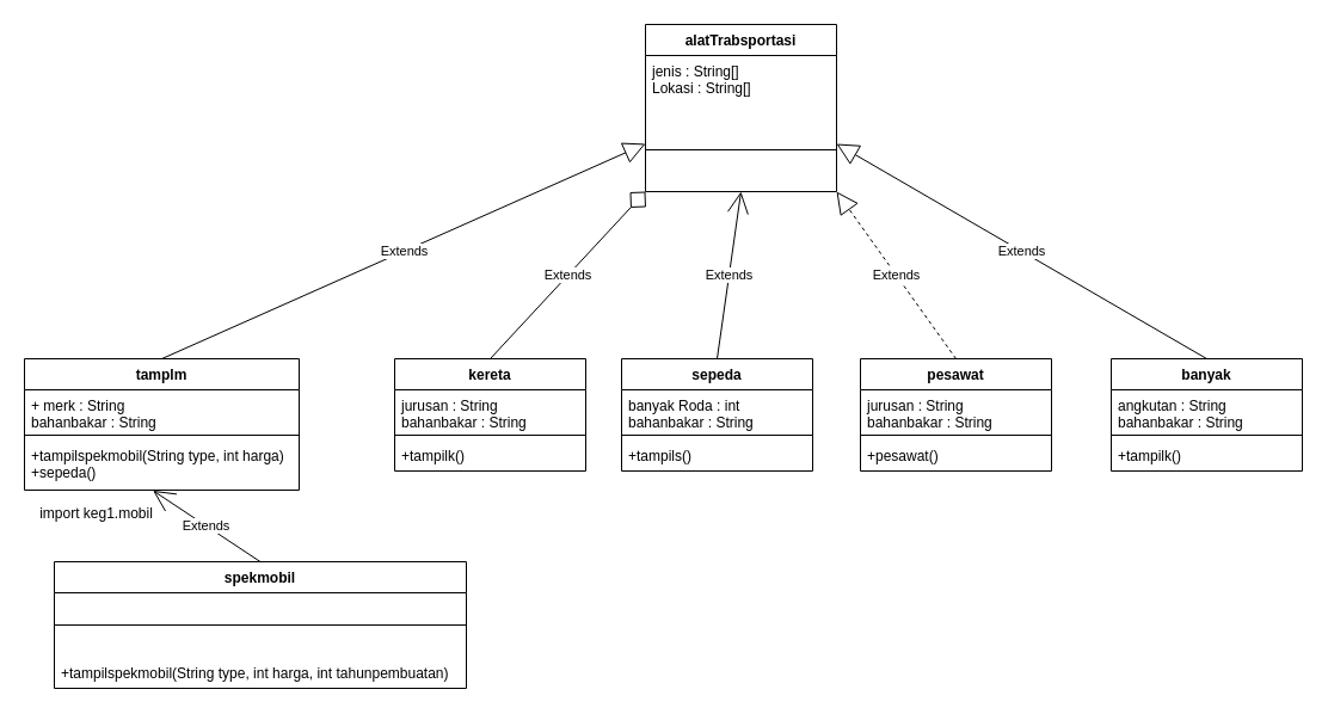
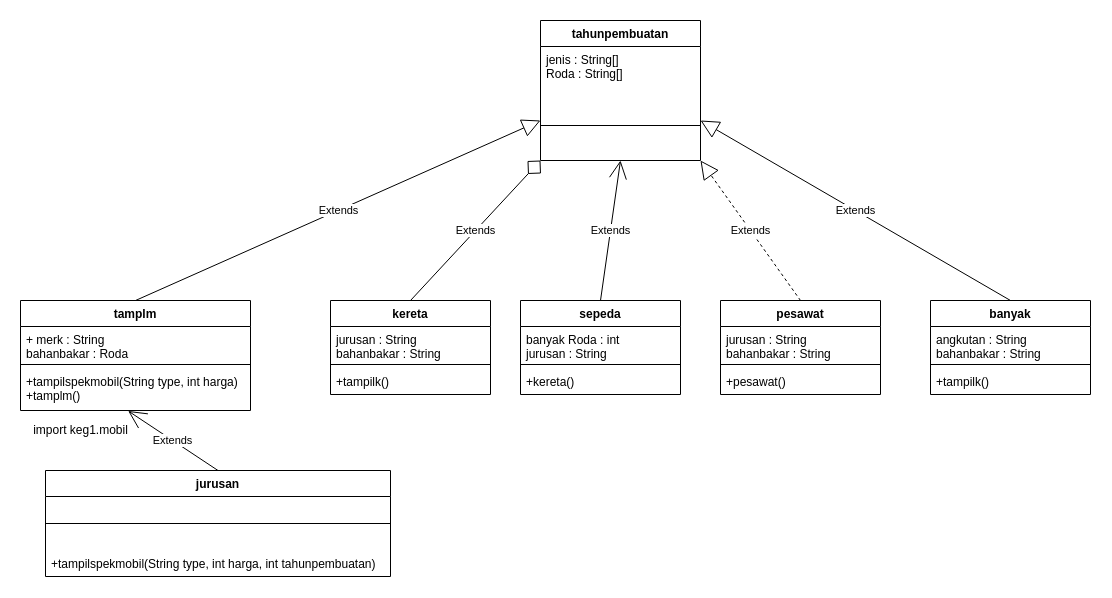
  <mxCell id="0" />
  <mxCell id="1" parent="0" />
- <mxCell id="2" value="alatTrabsportasi" style="swimlane;fontStyle=1;align=center;verticalAlign=top;childLayout=stackLayout;horizontal=1;startSize=26;horizontalStack=0;resizeParent=1;resizeParentMax=0;resizeLast=0;collapsible=1;marginBottom=0;" parent="1" vertex="1"><mxGeometry x="540" y="20" width="160" height="140" as="geometry" /></mxCell>
- <mxCell id="3" value="jenis : String[]&#10;Lokasi : String[]" style="text;strokeColor=none;fillColor=none;align=left;verticalAlign=top;spacingLeft=4;spacingRight=4;overflow=hidden;rotatable=0;points=[[0,0.5],[1,0.5]];portConstraint=eastwest;" parent="2" vertex="1"><mxGeometry y="26" width="160" height="44" as="geometry" /></mxCell>
+ <mxCell id="2" value="tahunpembuatan" style="swimlane;fontStyle=1;align=center;verticalAlign=top;childLayout=stackLayout;horizontal=1;startSize=26;horizontalStack=0;resizeParent=1;resizeParentMax=0;resizeLast=0;collapsible=1;marginBottom=0;" parent="1" vertex="1"><mxGeometry x="540" y="20" width="160" height="140" as="geometry" /></mxCell>
+ <mxCell id="3" value="jenis : String[]&#10;Roda : String[]" style="text;strokeColor=none;fillColor=none;align=left;verticalAlign=top;spacingLeft=4;spacingRight=4;overflow=hidden;rotatable=0;points=[[0,0.5],[1,0.5]];portConstraint=eastwest;" parent="2" vertex="1"><mxGeometry y="26" width="160" height="44" as="geometry" /></mxCell>
  <mxCell id="4" value="" style="line;strokeWidth=1;fillColor=none;align=left;verticalAlign=middle;spacingTop=-1;spacingLeft=3;spacingRight=3;rotatable=0;labelPosition=right;points=[];portConstraint=eastwest;" parent="2" vertex="1"><mxGeometry y="70" width="160" height="70" as="geometry" /></mxCell>
  <mxCell id="5" value="tamplm" style="swimlane;fontStyle=1;align=center;verticalAlign=top;childLayout=stackLayout;horizontal=1;startSize=26;horizontalStack=0;resizeParent=1;resizeParentMax=0;resizeLast=0;collapsible=1;marginBottom=0;" parent="1" vertex="1"><mxGeometry x="20" y="300" width="230" height="110" as="geometry" /></mxCell>
- <mxCell id="6" value="+ merk : String&#10;bahanbakar : String" style="text;strokeColor=none;fillColor=none;align=left;verticalAlign=top;spacingLeft=4;spacingRight=4;overflow=hidden;rotatable=0;points=[[0,0.5],[1,0.5]];portConstraint=eastwest;" parent="5" vertex="1"><mxGeometry y="26" width="230" height="34" as="geometry" /></mxCell>
+ <mxCell id="6" value="+ merk : String&#10;bahanbakar : Roda" style="text;strokeColor=none;fillColor=none;align=left;verticalAlign=top;spacingLeft=4;spacingRight=4;overflow=hidden;rotatable=0;points=[[0,0.5],[1,0.5]];portConstraint=eastwest;" parent="5" vertex="1"><mxGeometry y="26" width="230" height="34" as="geometry" /></mxCell>
  <mxCell id="7" value="" style="line;strokeWidth=1;fillColor=none;align=left;verticalAlign=middle;spacingTop=-1;spacingLeft=3;spacingRight=3;rotatable=0;labelPosition=right;points=[];portConstraint=eastwest;" parent="5" vertex="1"><mxGeometry y="60" width="230" height="8" as="geometry" /></mxCell>
- <mxCell id="8" value="+tampilspekmobil(String type, int harga)&#10;+sepeda()" style="text;strokeColor=none;fillColor=none;align=left;verticalAlign=top;spacingLeft=4;spacingRight=4;overflow=hidden;rotatable=0;points=[[0,0.5],[1,0.5]];portConstraint=eastwest;" parent="5" vertex="1"><mxGeometry y="68" width="230" height="42" as="geometry" /></mxCell>
+ <mxCell id="8" value="+tampilspekmobil(String type, int harga)&#10;+tamplm()" style="text;strokeColor=none;fillColor=none;align=left;verticalAlign=top;spacingLeft=4;spacingRight=4;overflow=hidden;rotatable=0;points=[[0,0.5],[1,0.5]];portConstraint=eastwest;" parent="5" vertex="1"><mxGeometry y="68" width="230" height="42" as="geometry" /></mxCell>
  <mxCell id="9" value="kereta" style="swimlane;fontStyle=1;align=center;verticalAlign=top;childLayout=stackLayout;horizontal=1;startSize=26;horizontalStack=0;resizeParent=1;resizeParentMax=0;resizeLast=0;collapsible=1;marginBottom=0;" vertex="1" parent="1"><mxGeometry x="330" y="300" width="160" height="94" as="geometry" /></mxCell>
  <mxCell id="10" value="jurusan : String&#10;bahanbakar : String" style="text;strokeColor=none;fillColor=none;align=left;verticalAlign=top;spacingLeft=4;spacingRight=4;overflow=hidden;rotatable=0;points=[[0,0.5],[1,0.5]];portConstraint=eastwest;" vertex="1" parent="9"><mxGeometry y="26" width="160" height="34" as="geometry" /></mxCell>
  <mxCell id="11" value="" style="line;strokeWidth=1;fillColor=none;align=left;verticalAlign=middle;spacingTop=-1;spacingLeft=3;spacingRight=3;rotatable=0;labelPosition=right;points=[];portConstraint=eastwest;" vertex="1" parent="9"><mxGeometry y="60" width="160" height="8" as="geometry" /></mxCell>
  <mxCell id="12" value="+tampilk()" style="text;strokeColor=none;fillColor=none;align=left;verticalAlign=top;spacingLeft=4;spacingRight=4;overflow=hidden;rotatable=0;points=[[0,0.5],[1,0.5]];portConstraint=eastwest;" vertex="1" parent="9"><mxGeometry y="68" width="160" height="26" as="geometry" /></mxCell>
  <mxCell id="13" value="sepeda" style="swimlane;fontStyle=1;align=center;verticalAlign=top;childLayout=stackLayout;horizontal=1;startSize=26;horizontalStack=0;resizeParent=1;resizeParentMax=0;resizeLast=0;collapsible=1;marginBottom=0;" vertex="1" parent="1"><mxGeometry x="520" y="300" width="160" height="94" as="geometry" /></mxCell>
- <mxCell id="14" value="banyak Roda : int&#10;bahanbakar : String" style="text;strokeColor=none;fillColor=none;align=left;verticalAlign=top;spacingLeft=4;spacingRight=4;overflow=hidden;rotatable=0;points=[[0,0.5],[1,0.5]];portConstraint=eastwest;" vertex="1" parent="13"><mxGeometry y="26" width="160" height="34" as="geometry" /></mxCell>
+ <mxCell id="14" value="banyak Roda : int&#10;jurusan : String" style="text;strokeColor=none;fillColor=none;align=left;verticalAlign=top;spacingLeft=4;spacingRight=4;overflow=hidden;rotatable=0;points=[[0,0.5],[1,0.5]];portConstraint=eastwest;" vertex="1" parent="13"><mxGeometry y="26" width="160" height="34" as="geometry" /></mxCell>
  <mxCell id="15" value="" style="line;strokeWidth=1;fillColor=none;align=left;verticalAlign=middle;spacingTop=-1;spacingLeft=3;spacingRight=3;rotatable=0;labelPosition=right;points=[];portConstraint=eastwest;" vertex="1" parent="13"><mxGeometry y="60" width="160" height="8" as="geometry" /></mxCell>
- <mxCell id="16" value="+tampils()" style="text;strokeColor=none;fillColor=none;align=left;verticalAlign=top;spacingLeft=4;spacingRight=4;overflow=hidden;rotatable=0;points=[[0,0.5],[1,0.5]];portConstraint=eastwest;" vertex="1" parent="13"><mxGeometry y="68" width="160" height="26" as="geometry" /></mxCell>
+ <mxCell id="16" value="+kereta()" style="text;strokeColor=none;fillColor=none;align=left;verticalAlign=top;spacingLeft=4;spacingRight=4;overflow=hidden;rotatable=0;points=[[0,0.5],[1,0.5]];portConstraint=eastwest;" vertex="1" parent="13"><mxGeometry y="68" width="160" height="26" as="geometry" /></mxCell>
  <mxCell id="17" value="pesawat" style="swimlane;fontStyle=1;align=center;verticalAlign=top;childLayout=stackLayout;horizontal=1;startSize=26;horizontalStack=0;resizeParent=1;resizeParentMax=0;resizeLast=0;collapsible=1;marginBottom=0;" vertex="1" parent="1"><mxGeometry x="720" y="300" width="160" height="94" as="geometry" /></mxCell>
  <mxCell id="18" value="jurusan : String&#10;bahanbakar : String" style="text;strokeColor=none;fillColor=none;align=left;verticalAlign=top;spacingLeft=4;spacingRight=4;overflow=hidden;rotatable=0;points=[[0,0.5],[1,0.5]];portConstraint=eastwest;" vertex="1" parent="17"><mxGeometry y="26" width="160" height="34" as="geometry" /></mxCell>
  <mxCell id="19" value="" style="line;strokeWidth=1;fillColor=none;align=left;verticalAlign=middle;spacingTop=-1;spacingLeft=3;spacingRight=3;rotatable=0;labelPosition=right;points=[];portConstraint=eastwest;" vertex="1" parent="17"><mxGeometry y="60" width="160" height="8" as="geometry" /></mxCell>
  <mxCell id="20" value="+pesawat()" style="text;strokeColor=none;fillColor=none;align=left;verticalAlign=top;spacingLeft=4;spacingRight=4;overflow=hidden;rotatable=0;points=[[0,0.5],[1,0.5]];portConstraint=eastwest;" vertex="1" parent="17"><mxGeometry y="68" width="160" height="26" as="geometry" /></mxCell>
  <mxCell id="21" value="banyak" style="swimlane;fontStyle=1;align=center;verticalAlign=top;childLayout=stackLayout;horizontal=1;startSize=26;horizontalStack=0;resizeParent=1;resizeParentMax=0;resizeLast=0;collapsible=1;marginBottom=0;" vertex="1" parent="1"><mxGeometry x="930" y="300" width="160" height="94" as="geometry" /></mxCell>
  <mxCell id="22" value="angkutan : String&#10;bahanbakar : String" style="text;strokeColor=none;fillColor=none;align=left;verticalAlign=top;spacingLeft=4;spacingRight=4;overflow=hidden;rotatable=0;points=[[0,0.5],[1,0.5]];portConstraint=eastwest;" vertex="1" parent="21"><mxGeometry y="26" width="160" height="34" as="geometry" /></mxCell>
  <mxCell id="23" value="" style="line;strokeWidth=1;fillColor=none;align=left;verticalAlign=middle;spacingTop=-1;spacingLeft=3;spacingRight=3;rotatable=0;labelPosition=right;points=[];portConstraint=eastwest;" vertex="1" parent="21"><mxGeometry y="60" width="160" height="8" as="geometry" /></mxCell>
  <mxCell id="24" value="+tampilk()" style="text;strokeColor=none;fillColor=none;align=left;verticalAlign=top;spacingLeft=4;spacingRight=4;overflow=hidden;rotatable=0;points=[[0,0.5],[1,0.5]];portConstraint=eastwest;" vertex="1" parent="21"><mxGeometry y="68" width="160" height="26" as="geometry" /></mxCell>
- <mxCell id="25" value="spekmobil" style="swimlane;fontStyle=1;align=center;verticalAlign=top;childLayout=stackLayout;horizontal=1;startSize=26;horizontalStack=0;resizeParent=1;resizeParentMax=0;resizeLast=0;collapsible=1;marginBottom=0;" vertex="1" parent="1"><mxGeometry x="45" y="470" width="345" height="106" as="geometry" /></mxCell>
+ <mxCell id="25" value="jurusan" style="swimlane;fontStyle=1;align=center;verticalAlign=top;childLayout=stackLayout;horizontal=1;startSize=26;horizontalStack=0;resizeParent=1;resizeParentMax=0;resizeLast=0;collapsible=1;marginBottom=0;" vertex="1" parent="1"><mxGeometry x="45" y="470" width="345" height="106" as="geometry" /></mxCell>
  <mxCell id="26" value="" style="line;strokeWidth=1;fillColor=none;align=left;verticalAlign=middle;spacingTop=-1;spacingLeft=3;spacingRight=3;rotatable=0;labelPosition=right;points=[];portConstraint=eastwest;" vertex="1" parent="25"><mxGeometry y="26" width="345" height="54" as="geometry" /></mxCell>
  <mxCell id="27" value="+tampilspekmobil(String type, int harga, int tahunpembuatan)" style="text;strokeColor=none;fillColor=none;align=left;verticalAlign=top;spacingLeft=4;spacingRight=4;overflow=hidden;rotatable=0;points=[[0,0.5],[1,0.5]];portConstraint=eastwest;" vertex="1" parent="25"><mxGeometry y="80" width="345" height="26" as="geometry" /></mxCell>
  <mxCell id="28" value="Extends" style="endArrow=block;endSize=16;endFill=0;html=1;exitX=0.5;exitY=0;exitDx=0;exitDy=0;" edge="1" parent="1" source="5"><mxGeometry width="160" relative="1" as="geometry"><mxPoint x="137.5" y="290" as="sourcePoint" /><mxPoint x="540" y="120" as="targetPoint" /></mxGeometry></mxCell>
  <mxCell id="29" value="Extends" style="endArrow=diamond;endSize=16;endFill=0;html=1;entryX=0;entryY=1;entryDx=0;entryDy=0;exitX=0.5;exitY=0;exitDx=0;exitDy=0;" edge="1" parent="1" source="9" target="2"><mxGeometry width="160" relative="1" as="geometry"><mxPoint x="210" y="300" as="sourcePoint" /><mxPoint x="370" y="300" as="targetPoint" /></mxGeometry></mxCell>
  <mxCell id="30" value="Extends" style="endArrow=open;endSize=16;endFill=0;html=1;entryX=0.5;entryY=1;entryDx=0;entryDy=0;exitX=0.5;exitY=0;exitDx=0;exitDy=0;" edge="1" parent="1" source="13" target="2"><mxGeometry width="160" relative="1" as="geometry"><mxPoint x="330" y="290" as="sourcePoint" /><mxPoint x="370" y="290" as="targetPoint" /><Array as="points" /></mxGeometry></mxCell>
  <mxCell id="31" value="Extends" style="endArrow=block;endSize=16;endFill=0;html=1;entryX=1;entryY=1;entryDx=0;entryDy=0;exitX=0.5;exitY=0;exitDx=0;exitDy=0;dashed=1;" edge="1" parent="1" source="17" target="2"><mxGeometry width="160" relative="1" as="geometry"><mxPoint x="530" y="290" as="sourcePoint" /><mxPoint x="690" y="290" as="targetPoint" /></mxGeometry></mxCell>
  <mxCell id="32" value="Extends" style="endArrow=block;endSize=16;endFill=0;html=1;exitX=0.5;exitY=0;exitDx=0;exitDy=0;" edge="1" parent="1" source="21"><mxGeometry width="160" relative="1" as="geometry"><mxPoint x="590" y="290" as="sourcePoint" /><mxPoint x="700" y="120" as="targetPoint" /></mxGeometry></mxCell>
  <mxCell id="33" value="Extends" style="endArrow=open;endSize=16;endFill=0;html=1;exitX=0.5;exitY=0;exitDx=0;exitDy=0;entryX=0.468;entryY=1.01;entryDx=0;entryDy=0;entryPerimeter=0;" edge="1" parent="1" source="25" target="8"><mxGeometry width="160" relative="1" as="geometry"><mxPoint x="600" y="490" as="sourcePoint" /><mxPoint x="760" y="490" as="targetPoint" /></mxGeometry></mxCell>
  <mxCell id="34" value="import keg1.mobil" style="text;html=1;align=center;verticalAlign=middle;resizable=0;points=[];autosize=1;" vertex="1" parent="1"><mxGeometry x="25" y="420" width="110" height="20" as="geometry" /></mxCell>
